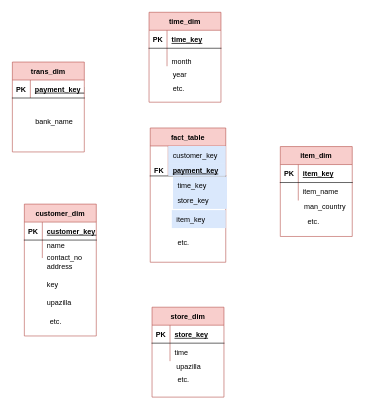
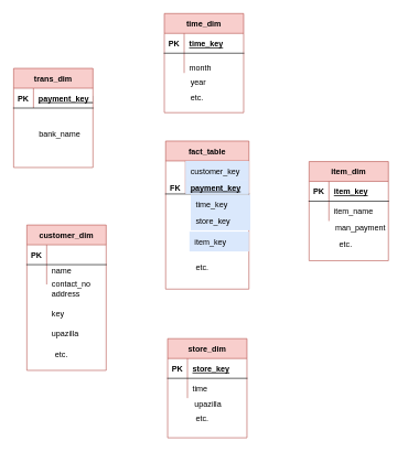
  <mxCell id="0" />
  <mxCell id="1" parent="0" />
  <mxCell id="2" value="trans_dim" style="shape=table;startSize=30;container=1;collapsible=1;childLayout=tableLayout;fixedRows=1;rowLines=0;fontStyle=1;align=center;resizeLast=1;fillColor=#f8cecc;strokeColor=#b85450;" parent="1" vertex="1"><mxGeometry x="20" y="103" width="120" height="150" as="geometry"><mxRectangle x="120" y="120" width="90" height="30" as="alternateBounds" /></mxGeometry></mxCell>
  <mxCell id="3" value="" style="shape=partialRectangle;collapsible=0;dropTarget=0;pointerEvents=0;fillColor=none;points=[[0,0.5],[1,0.5]];portConstraint=eastwest;top=0;left=0;right=0;bottom=1;" parent="2" vertex="1"><mxGeometry y="30" width="120" height="30" as="geometry" /></mxCell>
  <mxCell id="4" value="PK" style="shape=partialRectangle;overflow=hidden;connectable=0;fillColor=none;top=0;left=0;bottom=0;right=0;fontStyle=1;" parent="3" vertex="1"><mxGeometry width="30" height="30" as="geometry" /></mxCell>
  <mxCell id="5" value="payment_key  NOT NULL " style="shape=partialRectangle;overflow=hidden;connectable=0;fillColor=none;top=0;left=0;bottom=0;right=0;align=left;spacingLeft=6;fontStyle=5;" parent="3" vertex="1"><mxGeometry x="30" width="90" height="30" as="geometry" /></mxCell>
  <mxCell id="6" value="" style="shape=partialRectangle;collapsible=0;dropTarget=0;pointerEvents=0;fillColor=none;points=[[0,0.5],[1,0.5]];portConstraint=eastwest;top=0;left=0;right=0;bottom=0;" parent="2" vertex="1"><mxGeometry y="60" width="120" height="30" as="geometry" /></mxCell>
  <mxCell id="7" value="" style="shape=partialRectangle;overflow=hidden;connectable=0;fillColor=none;top=0;left=0;bottom=0;right=0;" parent="6" vertex="1"><mxGeometry width="30" height="30" as="geometry" /></mxCell>
  <mxCell id="8" value="bank_name" style="text;html=1;strokeColor=none;fillColor=none;align=center;verticalAlign=middle;whiteSpace=wrap;rounded=0;" vertex="1" parent="1"><mxGeometry x="70" y="193" width="40" height="20" as="geometry" /></mxCell>
  <mxCell id="9" value="customer_dim" style="shape=table;startSize=30;container=1;collapsible=1;childLayout=tableLayout;fixedRows=1;rowLines=0;fontStyle=1;align=center;resizeLast=1;fillColor=#f8cecc;strokeColor=#b85450;" vertex="1" parent="1"><mxGeometry x="40" y="340" width="120" height="220" as="geometry"><mxRectangle x="120" y="120" width="90" height="30" as="alternateBounds" /></mxGeometry></mxCell>
  <mxCell id="10" value="" style="shape=partialRectangle;collapsible=0;dropTarget=0;pointerEvents=0;fillColor=none;points=[[0,0.5],[1,0.5]];portConstraint=eastwest;top=0;left=0;right=0;bottom=1;" vertex="1" parent="9"><mxGeometry y="30" width="120" height="30" as="geometry" /></mxCell>
  <mxCell id="11" value="PK" style="shape=partialRectangle;overflow=hidden;connectable=0;fillColor=none;top=0;left=0;bottom=0;right=0;fontStyle=1;" vertex="1" parent="10"><mxGeometry width="30" height="30" as="geometry" /></mxCell>
- <mxCell id="12" value="customer_key  NOT NULL " style="shape=partialRectangle;overflow=hidden;connectable=0;fillColor=none;top=0;left=0;bottom=0;right=0;align=left;spacingLeft=6;fontStyle=5;" vertex="1" parent="10"><mxGeometry x="30" width="90" height="30" as="geometry" /></mxCell>
  <mxCell id="13" value="" style="shape=partialRectangle;collapsible=0;dropTarget=0;pointerEvents=0;fillColor=none;points=[[0,0.5],[1,0.5]];portConstraint=eastwest;top=0;left=0;right=0;bottom=0;" vertex="1" parent="9"><mxGeometry y="60" width="120" height="30" as="geometry" /></mxCell>
  <mxCell id="14" value="" style="shape=partialRectangle;overflow=hidden;connectable=0;fillColor=none;top=0;left=0;bottom=0;right=0;" vertex="1" parent="13"><mxGeometry width="30" height="30" as="geometry" /></mxCell>
  <mxCell id="15" value="name&#10;" style="shape=partialRectangle;overflow=hidden;connectable=0;fillColor=none;top=0;left=0;bottom=0;right=0;align=left;spacingLeft=6;" vertex="1" parent="13"><mxGeometry x="30" width="90" height="30" as="geometry" /></mxCell>
  <mxCell id="16" value="contact_no" style="shape=partialRectangle;overflow=hidden;connectable=0;fillColor=none;top=0;left=0;bottom=0;right=0;align=left;spacingLeft=6;" vertex="1" parent="1"><mxGeometry x="70" y="413" width="90" height="30" as="geometry" /></mxCell>
  <mxCell id="17" value="address" style="shape=partialRectangle;overflow=hidden;connectable=0;fillColor=none;top=0;left=0;bottom=0;right=0;align=left;spacingLeft=6;" vertex="1" parent="1"><mxGeometry x="70" y="428" width="90" height="30" as="geometry" /></mxCell>
  <mxCell id="18" value="key" style="shape=partialRectangle;overflow=hidden;connectable=0;fillColor=none;top=0;left=0;bottom=0;right=0;align=left;spacingLeft=6;" vertex="1" parent="1"><mxGeometry x="70" y="458" width="90" height="30" as="geometry" /></mxCell>
  <mxCell id="19" value="upazilla" style="shape=partialRectangle;overflow=hidden;connectable=0;fillColor=none;top=0;left=0;bottom=0;right=0;align=left;spacingLeft=6;" vertex="1" parent="1"><mxGeometry x="70" y="488" width="90" height="30" as="geometry" /></mxCell>
  <mxCell id="20" value="" style="shape=partialRectangle;overflow=hidden;connectable=0;fillColor=none;top=0;left=0;bottom=0;right=0;align=left;spacingLeft=6;" vertex="1" parent="1"><mxGeometry x="70" y="518" width="90" height="30" as="geometry" /></mxCell>
  <mxCell id="21" value="fact_table" style="shape=table;startSize=30;container=1;collapsible=1;childLayout=tableLayout;fixedRows=1;rowLines=0;fontStyle=1;align=center;resizeLast=1;fillColor=#f8cecc;strokeColor=#b85450;" vertex="1" parent="1"><mxGeometry x="250" y="213" width="126" height="224" as="geometry"><mxRectangle x="120" y="120" width="90" height="30" as="alternateBounds" /></mxGeometry></mxCell>
  <mxCell id="22" value="" style="shape=partialRectangle;collapsible=0;dropTarget=0;pointerEvents=0;fillColor=none;points=[[0,0.5],[1,0.5]];portConstraint=eastwest;top=0;left=0;right=0;bottom=0;" vertex="1" parent="21"><mxGeometry y="30" width="126" height="30" as="geometry" /></mxCell>
  <mxCell id="23" value="" style="shape=partialRectangle;overflow=hidden;connectable=0;fillColor=none;top=0;left=0;bottom=0;right=0;" vertex="1" parent="22"><mxGeometry width="30" height="30" as="geometry" /></mxCell>
  <mxCell id="24" value="customer_key" style="shape=partialRectangle;overflow=hidden;connectable=0;fillColor=#dae8fc;top=0;left=0;bottom=0;right=0;align=left;spacingLeft=6;strokeColor=#6c8ebf;" vertex="1" parent="22"><mxGeometry x="30" width="96" height="30" as="geometry" /></mxCell>
  <mxCell id="25" value="" style="shape=partialRectangle;collapsible=0;dropTarget=0;pointerEvents=0;fillColor=none;points=[[0,0.5],[1,0.5]];portConstraint=eastwest;top=0;left=0;right=0;bottom=1;" vertex="1" parent="21"><mxGeometry y="60" width="126" height="20" as="geometry" /></mxCell>
  <mxCell id="26" value="FK" style="shape=partialRectangle;overflow=hidden;connectable=0;fillColor=none;top=0;left=0;bottom=0;right=0;fontStyle=1;" vertex="1" parent="25"><mxGeometry width="30" height="20" as="geometry" /></mxCell>
  <mxCell id="27" value="payment_key" style="shape=partialRectangle;overflow=hidden;connectable=0;fillColor=#dae8fc;top=0;left=0;bottom=0;right=0;align=left;spacingLeft=6;fontStyle=5;strokeColor=#6c8ebf;" vertex="1" parent="25"><mxGeometry x="30" width="96" height="20" as="geometry" /></mxCell>
  <mxCell id="28" value="time_key" style="shape=partialRectangle;overflow=hidden;connectable=0;fillColor=#dae8fc;top=0;left=0;bottom=0;right=0;align=left;spacingLeft=6;strokeColor=#6c8ebf;" vertex="1" parent="1"><mxGeometry x="288" y="294" width="90" height="30" as="geometry" /></mxCell>
  <mxCell id="29" value="store_key" style="shape=partialRectangle;overflow=hidden;connectable=0;fillColor=#dae8fc;top=0;left=0;bottom=0;right=0;align=left;spacingLeft=6;strokeColor=#6c8ebf;" vertex="1" parent="1"><mxGeometry x="288" y="318" width="90" height="30" as="geometry" /></mxCell>
  <mxCell id="30" value="item_key" style="shape=partialRectangle;overflow=hidden;connectable=0;fillColor=#dae8fc;top=0;left=0;bottom=0;right=0;align=left;spacingLeft=6;strokeColor=#6c8ebf;" vertex="1" parent="1"><mxGeometry x="286" y="350" width="90" height="30" as="geometry" /></mxCell>
  <mxCell id="31" value="etc." style="shape=partialRectangle;overflow=hidden;connectable=0;fillColor=none;top=0;left=0;bottom=0;right=0;align=left;spacingLeft=6;" vertex="1" parent="1"><mxGeometry x="288" y="389" width="90" height="30" as="geometry" /></mxCell>
  <mxCell id="32" value="time_dim" style="shape=table;startSize=30;container=1;collapsible=1;childLayout=tableLayout;fixedRows=1;rowLines=0;fontStyle=1;align=center;resizeLast=1;fillColor=#f8cecc;strokeColor=#b85450;" vertex="1" parent="1"><mxGeometry x="248" y="20" width="120" height="150" as="geometry"><mxRectangle x="120" y="120" width="90" height="30" as="alternateBounds" /></mxGeometry></mxCell>
  <mxCell id="33" value="" style="shape=partialRectangle;collapsible=0;dropTarget=0;pointerEvents=0;fillColor=none;points=[[0,0.5],[1,0.5]];portConstraint=eastwest;top=0;left=0;right=0;bottom=1;" vertex="1" parent="32"><mxGeometry y="30" width="120" height="30" as="geometry" /></mxCell>
  <mxCell id="34" value="PK" style="shape=partialRectangle;overflow=hidden;connectable=0;fillColor=none;top=0;left=0;bottom=0;right=0;fontStyle=1;" vertex="1" parent="33"><mxGeometry width="30" height="30" as="geometry" /></mxCell>
  <mxCell id="35" value="time_key" style="shape=partialRectangle;overflow=hidden;connectable=0;fillColor=none;top=0;left=0;bottom=0;right=0;align=left;spacingLeft=6;fontStyle=5;" vertex="1" parent="33"><mxGeometry x="30" width="90" height="30" as="geometry" /></mxCell>
  <mxCell id="36" value="" style="shape=partialRectangle;collapsible=0;dropTarget=0;pointerEvents=0;fillColor=none;points=[[0,0.5],[1,0.5]];portConstraint=eastwest;top=0;left=0;right=0;bottom=0;" vertex="1" parent="32"><mxGeometry y="60" width="120" height="30" as="geometry" /></mxCell>
  <mxCell id="37" value="" style="shape=partialRectangle;overflow=hidden;connectable=0;fillColor=none;top=0;left=0;bottom=0;right=0;" vertex="1" parent="36"><mxGeometry width="30" height="30" as="geometry" /></mxCell>
  <mxCell id="38" value="&#10;month&#10;year&#10;" style="shape=partialRectangle;overflow=hidden;connectable=0;fillColor=none;top=0;left=0;bottom=0;right=0;align=left;spacingLeft=6;" vertex="1" parent="36"><mxGeometry x="30" width="90" height="30" as="geometry" /></mxCell>
  <mxCell id="39" value="etc." style="shape=partialRectangle;overflow=hidden;connectable=0;fillColor=none;top=0;left=0;bottom=0;right=0;align=left;spacingLeft=6;" vertex="1" parent="1"><mxGeometry x="75" y="520" width="90" height="30" as="geometry" /></mxCell>
  <mxCell id="40" value="year" style="shape=partialRectangle;overflow=hidden;connectable=0;fillColor=none;top=0;left=0;bottom=0;right=0;align=left;spacingLeft=6;" vertex="1" parent="1"><mxGeometry x="280" y="109" width="90" height="30" as="geometry" /></mxCell>
  <mxCell id="41" value="etc." style="shape=partialRectangle;overflow=hidden;connectable=0;fillColor=none;top=0;left=0;bottom=0;right=0;align=left;spacingLeft=6;" vertex="1" parent="1"><mxGeometry x="280" y="132" width="90" height="30" as="geometry" /></mxCell>
  <mxCell id="42" value="store_dim" style="shape=table;startSize=30;container=1;collapsible=1;childLayout=tableLayout;fixedRows=1;rowLines=0;fontStyle=1;align=center;resizeLast=1;fillColor=#f8cecc;strokeColor=#b85450;" vertex="1" parent="1"><mxGeometry x="253" y="512" width="120" height="150" as="geometry"><mxRectangle x="120" y="120" width="90" height="30" as="alternateBounds" /></mxGeometry></mxCell>
  <mxCell id="43" value="" style="shape=partialRectangle;collapsible=0;dropTarget=0;pointerEvents=0;fillColor=none;points=[[0,0.5],[1,0.5]];portConstraint=eastwest;top=0;left=0;right=0;bottom=1;" vertex="1" parent="42"><mxGeometry y="30" width="120" height="30" as="geometry" /></mxCell>
  <mxCell id="44" value="PK" style="shape=partialRectangle;overflow=hidden;connectable=0;fillColor=none;top=0;left=0;bottom=0;right=0;fontStyle=1;" vertex="1" parent="43"><mxGeometry width="30" height="30" as="geometry" /></mxCell>
  <mxCell id="45" value="store_key" style="shape=partialRectangle;overflow=hidden;connectable=0;fillColor=none;top=0;left=0;bottom=0;right=0;align=left;spacingLeft=6;fontStyle=5;" vertex="1" parent="43"><mxGeometry x="30" width="90" height="30" as="geometry" /></mxCell>
  <mxCell id="46" value="" style="shape=partialRectangle;collapsible=0;dropTarget=0;pointerEvents=0;fillColor=none;points=[[0,0.5],[1,0.5]];portConstraint=eastwest;top=0;left=0;right=0;bottom=0;" vertex="1" parent="42"><mxGeometry y="60" width="120" height="30" as="geometry" /></mxCell>
  <mxCell id="47" value="" style="shape=partialRectangle;overflow=hidden;connectable=0;fillColor=none;top=0;left=0;bottom=0;right=0;" vertex="1" parent="46"><mxGeometry width="30" height="30" as="geometry" /></mxCell>
  <mxCell id="48" value="time" style="shape=partialRectangle;overflow=hidden;connectable=0;fillColor=none;top=0;left=0;bottom=0;right=0;align=left;spacingLeft=6;" vertex="1" parent="46"><mxGeometry x="30" width="90" height="30" as="geometry" /></mxCell>
  <mxCell id="49" value="upazilla" style="shape=partialRectangle;overflow=hidden;connectable=0;fillColor=none;top=0;left=0;bottom=0;right=0;align=left;spacingLeft=6;" vertex="1" parent="1"><mxGeometry x="286" y="596" width="90" height="30" as="geometry" /></mxCell>
  <mxCell id="50" value="etc." style="shape=partialRectangle;overflow=hidden;connectable=0;fillColor=none;top=0;left=0;bottom=0;right=0;align=left;spacingLeft=6;" vertex="1" parent="1"><mxGeometry x="288" y="618" width="90" height="30" as="geometry" /></mxCell>
  <mxCell id="51" value="item_dim" style="shape=table;startSize=30;container=1;collapsible=1;childLayout=tableLayout;fixedRows=1;rowLines=0;fontStyle=1;align=center;resizeLast=1;fillColor=#f8cecc;strokeColor=#b85450;" vertex="1" parent="1"><mxGeometry x="467" y="244" width="120" height="150" as="geometry"><mxRectangle x="120" y="120" width="90" height="30" as="alternateBounds" /></mxGeometry></mxCell>
  <mxCell id="52" value="" style="shape=partialRectangle;collapsible=0;dropTarget=0;pointerEvents=0;fillColor=none;points=[[0,0.5],[1,0.5]];portConstraint=eastwest;top=0;left=0;right=0;bottom=1;" vertex="1" parent="51"><mxGeometry y="30" width="120" height="30" as="geometry" /></mxCell>
  <mxCell id="53" value="PK" style="shape=partialRectangle;overflow=hidden;connectable=0;fillColor=none;top=0;left=0;bottom=0;right=0;fontStyle=1;" vertex="1" parent="52"><mxGeometry width="30" height="30" as="geometry" /></mxCell>
  <mxCell id="54" value="item_key" style="shape=partialRectangle;overflow=hidden;connectable=0;fillColor=none;top=0;left=0;bottom=0;right=0;align=left;spacingLeft=6;fontStyle=5;" vertex="1" parent="52"><mxGeometry x="30" width="90" height="30" as="geometry" /></mxCell>
  <mxCell id="55" value="" style="shape=partialRectangle;collapsible=0;dropTarget=0;pointerEvents=0;fillColor=none;points=[[0,0.5],[1,0.5]];portConstraint=eastwest;top=0;left=0;right=0;bottom=0;" vertex="1" parent="51"><mxGeometry y="60" width="120" height="30" as="geometry" /></mxCell>
  <mxCell id="56" value="" style="shape=partialRectangle;overflow=hidden;connectable=0;fillColor=none;top=0;left=0;bottom=0;right=0;" vertex="1" parent="55"><mxGeometry width="30" height="30" as="geometry" /></mxCell>
  <mxCell id="57" value="item_name" style="shape=partialRectangle;overflow=hidden;connectable=0;fillColor=none;top=0;left=0;bottom=0;right=0;align=left;spacingLeft=6;" vertex="1" parent="55"><mxGeometry x="30" width="90" height="30" as="geometry" /></mxCell>
- <mxCell id="58" value="man_country" style="shape=partialRectangle;overflow=hidden;connectable=0;fillColor=none;top=0;left=0;bottom=0;right=0;align=left;spacingLeft=6;" vertex="1" parent="1"><mxGeometry x="499" y="328" width="90" height="30" as="geometry" /></mxCell>
+ <mxCell id="58" value="man_payment" style="shape=partialRectangle;overflow=hidden;connectable=0;fillColor=none;top=0;left=0;bottom=0;right=0;align=left;spacingLeft=6;" vertex="1" parent="1"><mxGeometry x="499" y="328" width="90" height="30" as="geometry" /></mxCell>
  <mxCell id="59" value="etc." style="shape=partialRectangle;overflow=hidden;connectable=0;fillColor=none;top=0;left=0;bottom=0;right=0;align=left;spacingLeft=6;" vertex="1" parent="1"><mxGeometry x="505" y="354" width="90" height="30" as="geometry" /></mxCell>
